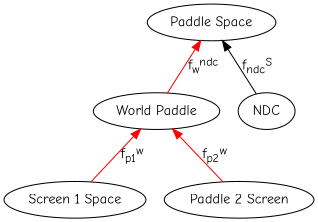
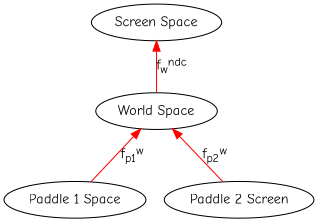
  digraph {
    fontname="Comic Neue"
    rankdir=BT
    node [fontname="Comic Neue"]
    edge [color=red fontname="Comic Neue"]
-   "Paddle 1 Space" [label="Screen 1 Space"]
-   "World Space" [label="World Paddle"]
-   "Screen Space" [label="Paddle Space"]
-   NDC
+   "Paddle 1 Space"
+   "World Space"
+   "Screen Space"
    n5 [label="Paddle 2 Screen"]
    "Paddle 1 Space" -> "World Space" [label=<f<SUB>p1</SUB><SUP>w</SUP>>]
    "World Space" -> "Screen Space" [label=<f<SUB>w</SUB><SUP>ndc</SUP>>]
-   NDC -> "Screen Space" [label=<f<SUB>ndc</SUB><SUP>S</SUP>> color=""]
    n5 -> "World Space" [label=<f<SUB>p2</SUB><SUP>w</SUP>>]
  }
